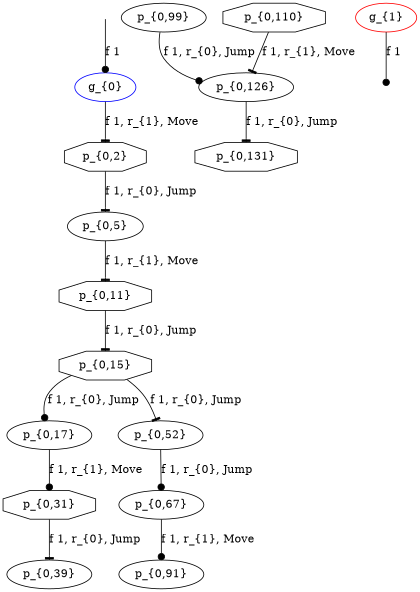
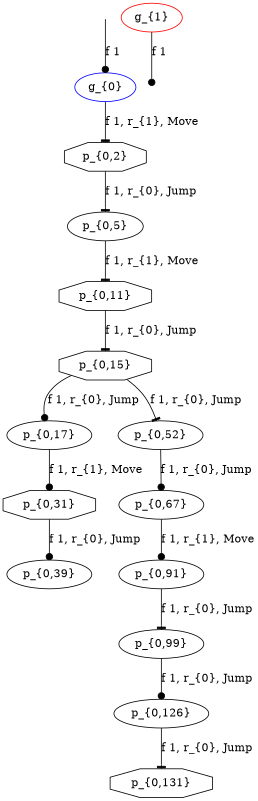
  digraph {
    node [shape=ellipse]
    edge [arrowhead=tee]
    n1 [color=blue label="g_{0}"]
    n2 [label="p_{0,2}" shape=octagon]
    n3 [label="p_{0,5}"]
    n4 [label="p_{0,11}" shape=octagon]
    n5 [label="p_{0,15}" shape=octagon]
    n6 [label="p_{0,17}"]
    n7 [label="p_{0,52}"]
    n8 [label="p_{0,31}" shape=octagon]
    n9 [label="p_{0,39}"]
    n10 [label="p_{0,67}"]
    n11 [label="p_{0,91}"]
    n12 [label="p_{0,99}"]
    n13 [label="p_{0,126}"]
-   n14 [label="p_{0,110}" shape=octagon]
    n15 [label="p_{0,131}" shape=octagon]
    n16 [color=red label="g_{1}"]
    "557-0-IOFlow" [shape=point style=invis]
    "0-0-IOFlow" [shape=point style=invis]
    n1 -> n2 [label="f 1, r_{1}, Move"]
    n2 -> n3 [label="f 1, r_{0}, Jump"]
    n3 -> n4 [label="f 1, r_{1}, Move"]
    n4 -> n5 [label="f 1, r_{0}, Jump"]
    n5 -> n6 [arrowhead=dot label="f 1, r_{0}, Jump"]
    n5 -> n7 [label="f 1, r_{0}, Jump"]
    n6 -> n8 [arrowhead=dot label="f 1, r_{1}, Move"]
    n7 -> n10 [arrowhead=dot label="f 1, r_{0}, Jump"]
-   n8 -> n9 [label="f 1, r_{0}, Jump"]
+   n8 -> n9 [arrowhead=dot label="f 1, r_{0}, Jump"]
    n10 -> n11 [arrowhead=dot label="f 1, r_{1}, Move"]
+   n11 -> n12 [label="f 1, r_{0}, Jump"]
    n12 -> n13 [arrowhead=dot label="f 1, r_{0}, Jump"]
    n13 -> n15 [label="f 1, r_{0}, Jump"]
-   n14 -> n13 [label="f 1, r_{1}, Move"]
    n16 -> "557-0-IOFlow" [arrowhead=dot label="f 1"]
    "0-0-IOFlow" -> n1 [arrowhead=dot label="f 1"]
  }
